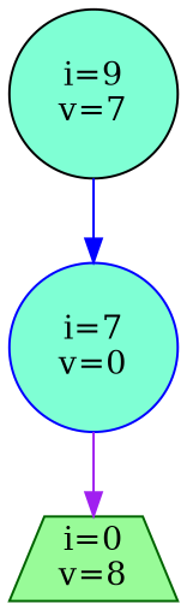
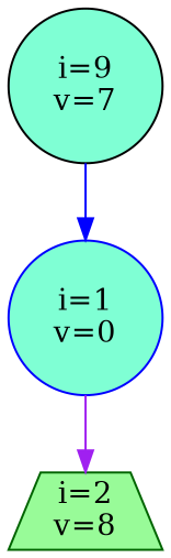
  digraph {
    rankdir=TB
    node [fillcolor=aquamarine fixedsize=true shape=circle style=filled]
    edge [arrowsize=1 style=solid]
    n1 [color=black label="i=9\nv=7" width=1]
-   n2 [color=blue label="i=7\nv=0" width=1]
-   n3 [color=darkgreen fillcolor=palegreen label="i=0\nv=8" shape=trapezium width=1]
+   n2 [color=blue label="i=1\nv=0" width=1]
+   n3 [color=darkgreen fillcolor=palegreen label="i=2\nv=8" shape=trapezium width=1]
    n1 -> n2 [color=blue]
    n2 -> n3 [color=purple]
  }
